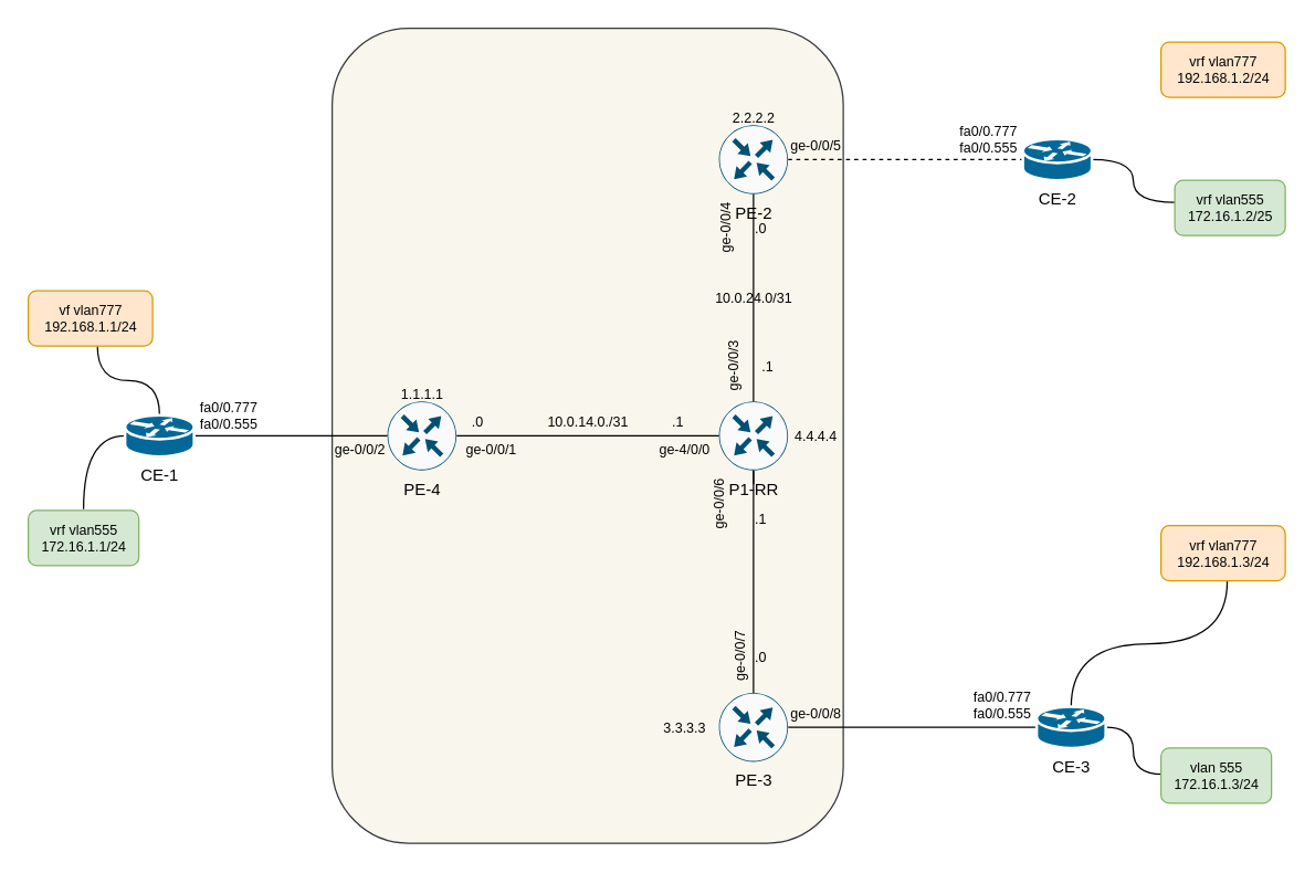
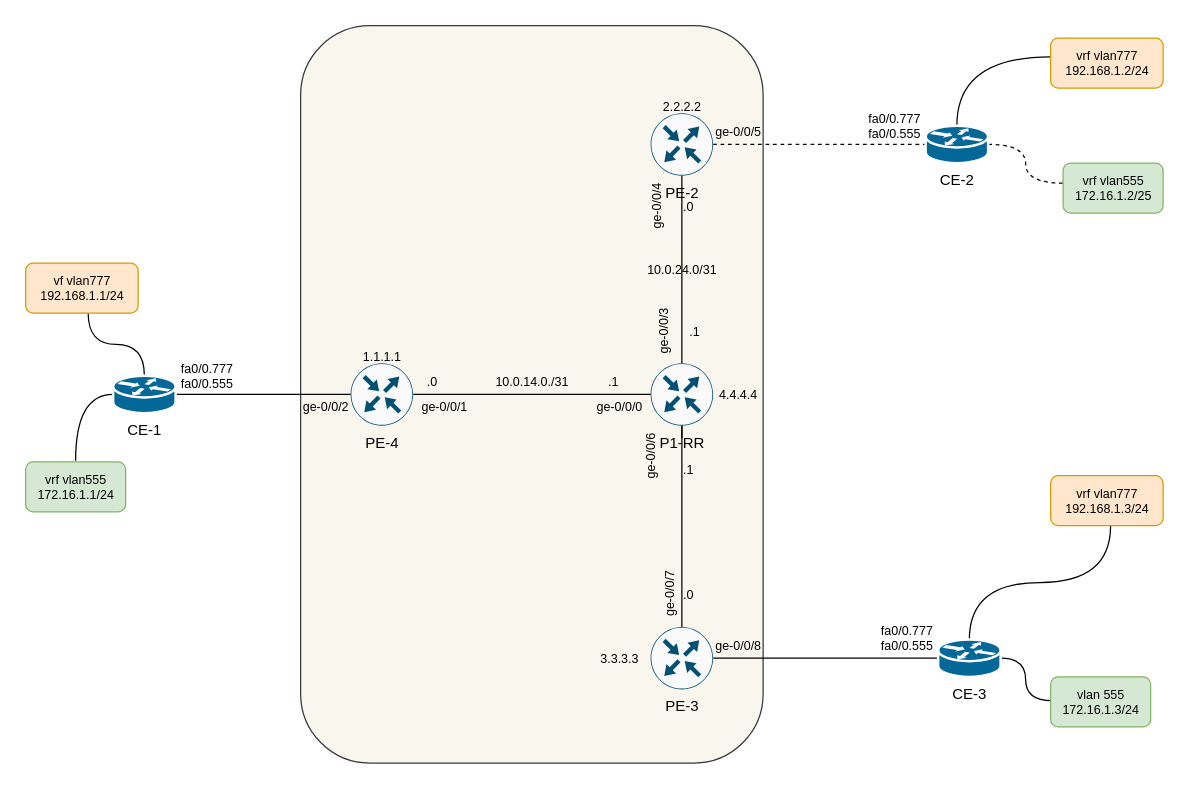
  <mxCell id="0" />
  <mxCell id="1" parent="0" />
  <mxCell id="2" value="" style="rounded=1;whiteSpace=wrap;html=1;fontSize=10;fillColor=#f9f7ed;strokeColor=#36393d;" parent="1" vertex="1"><mxGeometry x="240" y="20" width="370" height="590" as="geometry" /></mxCell>
  <mxCell id="3" value="&lt;font style=&quot;font-size: 10px;&quot;&gt;ge-0/0/7&lt;/font&gt;" style="text;html=1;align=center;verticalAlign=middle;resizable=0;points=[];autosize=1;strokeColor=none;fillColor=none;rotation=-90;" parent="1" vertex="1"><mxGeometry x="505" y="460" width="60" height="30" as="geometry" /></mxCell>
  <mxCell id="4" style="edgeStyle=orthogonalEdgeStyle;rounded=0;orthogonalLoop=1;jettySize=auto;html=1;exitX=0.5;exitY=1;exitDx=0;exitDy=0;exitPerimeter=0;entryX=0.5;entryY=0;entryDx=0;entryDy=0;entryPerimeter=0;fontSize=10;endArrow=none;endFill=0;curved=1;" parent="1" source="5" target="10" edge="1"><mxGeometry relative="1" as="geometry" /></mxCell>
  <mxCell id="5" value="P1-RR" style="sketch=0;points=[[0.5,0,0],[1,0.5,0],[0.5,1,0],[0,0.5,0],[0.145,0.145,0],[0.856,0.145,0],[0.855,0.856,0],[0.145,0.855,0]];verticalLabelPosition=bottom;html=1;verticalAlign=top;aspect=fixed;align=center;pointerEvents=1;shape=mxgraph.cisco19.rect;prIcon=router;fillColor=#FAFAFA;strokeColor=#005073;" parent="1" vertex="1"><mxGeometry x="520" y="290" width="50" height="50" as="geometry" /></mxCell>
  <mxCell id="6" style="edgeStyle=orthogonalEdgeStyle;rounded=0;orthogonalLoop=1;jettySize=auto;html=1;exitX=1;exitY=0.5;exitDx=0;exitDy=0;exitPerimeter=0;entryX=0;entryY=0.5;entryDx=0;entryDy=0;entryPerimeter=0;fontSize=10;endArrow=none;endFill=0;curved=1;dashed=1;" parent="1" source="8" target="15" edge="1"><mxGeometry relative="1" as="geometry" /></mxCell>
  <mxCell id="7" style="edgeStyle=orthogonalEdgeStyle;rounded=0;orthogonalLoop=1;jettySize=auto;html=1;exitX=0.5;exitY=1;exitDx=0;exitDy=0;exitPerimeter=0;entryX=0.5;entryY=0;entryDx=0;entryDy=0;entryPerimeter=0;fontSize=10;endArrow=none;endFill=0;curved=1;" parent="1" source="8" target="5" edge="1"><mxGeometry relative="1" as="geometry" /></mxCell>
  <mxCell id="8" value="PE-2" style="sketch=0;points=[[0.5,0,0],[1,0.5,0],[0.5,1,0],[0,0.5,0],[0.145,0.145,0],[0.856,0.145,0],[0.855,0.856,0],[0.145,0.855,0]];verticalLabelPosition=bottom;html=1;verticalAlign=top;aspect=fixed;align=center;pointerEvents=1;shape=mxgraph.cisco19.rect;prIcon=router;fillColor=#FAFAFA;strokeColor=#005073;" parent="1" vertex="1"><mxGeometry x="520" y="90" width="50" height="50" as="geometry" /></mxCell>
  <mxCell id="9" style="edgeStyle=orthogonalEdgeStyle;rounded=0;orthogonalLoop=1;jettySize=auto;html=1;exitX=1;exitY=0.5;exitDx=0;exitDy=0;exitPerimeter=0;fontSize=10;endArrow=none;endFill=0;curved=1;" parent="1" source="10" target="22" edge="1"><mxGeometry relative="1" as="geometry" /></mxCell>
  <mxCell id="10" value="PE-3" style="sketch=0;points=[[0.5,0,0],[1,0.5,0],[0.5,1,0],[0,0.5,0],[0.145,0.145,0],[0.856,0.145,0],[0.855,0.856,0],[0.145,0.855,0]];verticalLabelPosition=bottom;html=1;verticalAlign=top;aspect=fixed;align=center;pointerEvents=1;shape=mxgraph.cisco19.rect;prIcon=router;fillColor=#FAFAFA;strokeColor=#005073;" parent="1" vertex="1"><mxGeometry x="520" y="501" width="50" height="50" as="geometry" /></mxCell>
  <mxCell id="11" style="edgeStyle=orthogonalEdgeStyle;rounded=0;orthogonalLoop=1;jettySize=auto;html=1;exitX=1;exitY=0.5;exitDx=0;exitDy=0;exitPerimeter=0;entryX=0;entryY=0.5;entryDx=0;entryDy=0;entryPerimeter=0;fontSize=10;endArrow=none;endFill=0;curved=1;" parent="1" source="12" target="5" edge="1"><mxGeometry relative="1" as="geometry" /></mxCell>
  <mxCell id="12" value="PE-4" style="sketch=0;points=[[0.5,0,0],[1,0.5,0],[0.5,1,0],[0,0.5,0],[0.145,0.145,0],[0.856,0.145,0],[0.855,0.856,0],[0.145,0.855,0]];verticalLabelPosition=bottom;html=1;verticalAlign=top;aspect=fixed;align=center;pointerEvents=1;shape=mxgraph.cisco19.rect;prIcon=router;fillColor=#FAFAFA;strokeColor=#005073;" parent="1" vertex="1"><mxGeometry x="280" y="290" width="50" height="50" as="geometry" /></mxCell>
- <mxCell id="13" style="edgeStyle=orthogonalEdgeStyle;rounded=0;orthogonalLoop=1;jettySize=auto;html=1;exitX=1;exitY=0.5;exitDx=0;exitDy=0;exitPerimeter=0;entryX=0;entryY=0.4;entryDx=0;entryDy=0;entryPerimeter=0;fontSize=10;endArrow=none;endFill=0;curved=1;" parent="1" source="15" target="47" edge="1"><mxGeometry relative="1" as="geometry" /></mxCell>
+ <mxCell id="13" style="edgeStyle=orthogonalEdgeStyle;rounded=0;orthogonalLoop=1;jettySize=auto;html=1;exitX=1;exitY=0.5;exitDx=0;exitDy=0;exitPerimeter=0;entryX=0;entryY=0.4;entryDx=0;entryDy=0;entryPerimeter=0;fontSize=10;endArrow=none;endFill=0;curved=1;dashed=1;" parent="1" source="15" target="47" edge="1"><mxGeometry relative="1" as="geometry" /></mxCell>
+ <mxCell id="14" style="edgeStyle=orthogonalEdgeStyle;rounded=0;orthogonalLoop=1;jettySize=auto;html=1;exitX=0.5;exitY=0;exitDx=0;exitDy=0;exitPerimeter=0;entryX=0;entryY=0.375;entryDx=0;entryDy=0;entryPerimeter=0;fontSize=10;endArrow=none;endFill=0;curved=1;" parent="1" source="15" target="42" edge="1"><mxGeometry relative="1" as="geometry" /></mxCell>
  <mxCell id="15" value="CE-2" style="shape=mxgraph.cisco.routers.router;sketch=0;html=1;pointerEvents=1;dashed=0;fillColor=#036897;strokeColor=#ffffff;strokeWidth=2;verticalLabelPosition=bottom;verticalAlign=top;align=center;outlineConnect=0;" parent="1" vertex="1"><mxGeometry x="740" y="100" width="50" height="30" as="geometry" /></mxCell>
  <mxCell id="16" style="edgeStyle=orthogonalEdgeStyle;rounded=0;orthogonalLoop=1;jettySize=auto;html=1;exitX=0.5;exitY=0;exitDx=0;exitDy=0;exitPerimeter=0;entryX=0.556;entryY=1;entryDx=0;entryDy=0;entryPerimeter=0;fontSize=10;endArrow=none;endFill=0;curved=1;" parent="1" source="19" target="44" edge="1"><mxGeometry relative="1" as="geometry" /></mxCell>
  <mxCell id="17" style="edgeStyle=orthogonalEdgeStyle;rounded=0;orthogonalLoop=1;jettySize=auto;html=1;exitX=0;exitY=0.5;exitDx=0;exitDy=0;exitPerimeter=0;entryX=0.5;entryY=-0.025;entryDx=0;entryDy=0;entryPerimeter=0;fontSize=10;endArrow=none;endFill=0;curved=1;" parent="1" source="19" target="45" edge="1"><mxGeometry relative="1" as="geometry" /></mxCell>
  <mxCell id="18" style="edgeStyle=orthogonalEdgeStyle;rounded=0;orthogonalLoop=1;jettySize=auto;html=1;exitX=1;exitY=0.5;exitDx=0;exitDy=0;exitPerimeter=0;entryX=0;entryY=0.5;entryDx=0;entryDy=0;entryPerimeter=0;fontSize=10;endArrow=none;endFill=0;curved=1;" parent="1" source="19" target="12" edge="1"><mxGeometry relative="1" as="geometry" /></mxCell>
  <mxCell id="19" value="CE-1" style="shape=mxgraph.cisco.routers.router;sketch=0;html=1;pointerEvents=1;dashed=0;fillColor=#036897;strokeColor=#ffffff;strokeWidth=2;verticalLabelPosition=bottom;verticalAlign=top;align=center;outlineConnect=0;" parent="1" vertex="1"><mxGeometry x="90" y="300" width="50" height="30" as="geometry" /></mxCell>
  <mxCell id="20" style="edgeStyle=orthogonalEdgeStyle;rounded=0;orthogonalLoop=1;jettySize=auto;html=1;exitX=1;exitY=0.5;exitDx=0;exitDy=0;exitPerimeter=0;entryX=0.013;entryY=0.475;entryDx=0;entryDy=0;entryPerimeter=0;fontSize=10;endArrow=none;endFill=0;curved=1;" parent="1" source="22" target="46" edge="1"><mxGeometry relative="1" as="geometry" /></mxCell>
  <mxCell id="21" style="edgeStyle=orthogonalEdgeStyle;rounded=0;orthogonalLoop=1;jettySize=auto;html=1;exitX=0.5;exitY=0;exitDx=0;exitDy=0;exitPerimeter=0;entryX=0.533;entryY=1;entryDx=0;entryDy=0;entryPerimeter=0;fontSize=10;endArrow=none;endFill=0;curved=1;" parent="1" source="22" target="43" edge="1"><mxGeometry relative="1" as="geometry" /></mxCell>
  <mxCell id="22" value="CE-3" style="shape=mxgraph.cisco.routers.router;sketch=0;html=1;pointerEvents=1;dashed=0;fillColor=#036897;strokeColor=#ffffff;strokeWidth=2;verticalLabelPosition=bottom;verticalAlign=top;align=center;outlineConnect=0;" parent="1" vertex="1"><mxGeometry x="750" y="511" width="50" height="30" as="geometry" /></mxCell>
  <mxCell id="23" value="&lt;font style=&quot;font-size: 10px;&quot;&gt;ge-0/0/3&lt;/font&gt;" style="text;html=1;align=center;verticalAlign=middle;resizable=0;points=[];autosize=1;strokeColor=none;fillColor=none;rotation=-90;" parent="1" vertex="1"><mxGeometry x="500" y="250" width="60" height="30" as="geometry" /></mxCell>
  <mxCell id="24" value="&lt;font style=&quot;font-size: 10px;&quot;&gt;ge-0/0/4&lt;br&gt;&lt;/font&gt;" style="text;html=1;align=center;verticalAlign=middle;resizable=0;points=[];autosize=1;strokeColor=none;fillColor=none;rotation=-90;" parent="1" vertex="1"><mxGeometry x="495" y="150" width="60" height="30" as="geometry" /></mxCell>
- <mxCell id="25" value="&lt;font style=&quot;font-size: 10px;&quot;&gt;ge-4/0/0&lt;/font&gt;" style="text;html=1;align=center;verticalAlign=middle;resizable=0;points=[];autosize=1;strokeColor=none;fillColor=none;" parent="1" vertex="1"><mxGeometry x="465" y="310" width="60" height="30" as="geometry" /></mxCell>
+ <mxCell id="25" value="&lt;font style=&quot;font-size: 10px;&quot;&gt;ge-0/0/0&lt;/font&gt;" style="text;html=1;align=center;verticalAlign=middle;resizable=0;points=[];autosize=1;strokeColor=none;fillColor=none;" parent="1" vertex="1"><mxGeometry x="465" y="310" width="60" height="30" as="geometry" /></mxCell>
  <mxCell id="26" value="&lt;font style=&quot;font-size: 10px;&quot;&gt;ge-0/0/1&lt;/font&gt;" style="text;html=1;align=center;verticalAlign=middle;resizable=0;points=[];autosize=1;strokeColor=none;fillColor=none;" parent="1" vertex="1"><mxGeometry x="325" y="310" width="60" height="30" as="geometry" /></mxCell>
  <mxCell id="27" value="&lt;font style=&quot;font-size: 10px;&quot;&gt;ge-0/0/2&lt;/font&gt;" style="text;html=1;align=center;verticalAlign=middle;resizable=0;points=[];autosize=1;strokeColor=none;fillColor=none;" parent="1" vertex="1"><mxGeometry x="230" y="310" width="60" height="30" as="geometry" /></mxCell>
  <mxCell id="28" value="&lt;font style=&quot;font-size: 10px;&quot;&gt;ge-0/0/5&lt;/font&gt;" style="text;html=1;align=center;verticalAlign=middle;resizable=0;points=[];autosize=1;strokeColor=none;fillColor=none;" parent="1" vertex="1"><mxGeometry x="560" y="90" width="60" height="30" as="geometry" /></mxCell>
  <mxCell id="29" value="&lt;font style=&quot;font-size: 10px;&quot;&gt;ge-0/0/8&lt;/font&gt;" style="text;html=1;align=center;verticalAlign=middle;resizable=0;points=[];autosize=1;strokeColor=none;fillColor=none;" parent="1" vertex="1"><mxGeometry x="560" y="501" width="60" height="30" as="geometry" /></mxCell>
  <mxCell id="30" value="" style="rounded=0;orthogonalLoop=1;jettySize=auto;html=1;exitX=0.5;exitY=1;exitDx=0;exitDy=0;exitPerimeter=0;entryX=0.5;entryY=0;entryDx=0;entryDy=0;entryPerimeter=0;endArrow=none;endFill=0;curved=1;" parent="1" source="5" edge="1"><mxGeometry relative="1" as="geometry"><mxPoint x="545" y="340" as="sourcePoint" /><mxPoint x="545" y="350" as="targetPoint" /></mxGeometry></mxCell>
  <mxCell id="31" value="1.1.1.1" style="text;html=1;align=center;verticalAlign=middle;resizable=0;points=[];autosize=1;strokeColor=none;fillColor=none;fontSize=10;" parent="1" vertex="1"><mxGeometry x="280" y="270" width="50" height="30" as="geometry" /></mxCell>
  <mxCell id="32" value="2.2.2.2" style="text;html=1;align=center;verticalAlign=middle;resizable=0;points=[];autosize=1;strokeColor=none;fillColor=none;fontSize=10;" parent="1" vertex="1"><mxGeometry x="520" y="70" width="50" height="30" as="geometry" /></mxCell>
  <mxCell id="33" value="3.3.3.3" style="text;html=1;align=center;verticalAlign=middle;resizable=0;points=[];autosize=1;strokeColor=none;fillColor=none;fontSize=10;" parent="1" vertex="1"><mxGeometry x="470" y="511" width="50" height="30" as="geometry" /></mxCell>
  <mxCell id="34" value="4.4.4.4" style="text;html=1;align=center;verticalAlign=middle;resizable=0;points=[];autosize=1;strokeColor=none;fillColor=none;fontSize=10;" parent="1" vertex="1"><mxGeometry x="565" y="300" width="50" height="30" as="geometry" /></mxCell>
  <mxCell id="35" value="10.0.14.0./31" style="text;html=1;align=center;verticalAlign=middle;resizable=0;points=[];autosize=1;strokeColor=none;fillColor=none;fontSize=10;" parent="1" vertex="1"><mxGeometry x="385" y="290" width="80" height="30" as="geometry" /></mxCell>
  <mxCell id="36" value=".0" style="text;html=1;align=center;verticalAlign=middle;resizable=0;points=[];autosize=1;strokeColor=none;fillColor=none;fontSize=10;" parent="1" vertex="1"><mxGeometry x="330" y="290" width="30" height="30" as="geometry" /></mxCell>
  <mxCell id="37" value=".0" style="text;html=1;align=center;verticalAlign=middle;resizable=0;points=[];autosize=1;strokeColor=none;fillColor=none;fontSize=10;" parent="1" vertex="1"><mxGeometry x="535" y="150" width="30" height="30" as="geometry" /></mxCell>
  <mxCell id="38" value=".0" style="text;html=1;align=center;verticalAlign=middle;resizable=0;points=[];autosize=1;strokeColor=none;fillColor=none;fontSize=10;" parent="1" vertex="1"><mxGeometry x="535" y="460" width="30" height="30" as="geometry" /></mxCell>
  <mxCell id="39" value=".1" style="text;html=1;align=center;verticalAlign=middle;resizable=0;points=[];autosize=1;strokeColor=none;fillColor=none;fontSize=10;" parent="1" vertex="1"><mxGeometry x="535" y="360" width="30" height="30" as="geometry" /></mxCell>
  <mxCell id="40" value=".1" style="text;html=1;align=center;verticalAlign=middle;resizable=0;points=[];autosize=1;strokeColor=none;fillColor=none;fontSize=10;" parent="1" vertex="1"><mxGeometry x="475" y="290" width="30" height="30" as="geometry" /></mxCell>
  <mxCell id="41" value=".1" style="text;html=1;align=center;verticalAlign=middle;resizable=0;points=[];autosize=1;strokeColor=none;fillColor=none;fontSize=10;" parent="1" vertex="1"><mxGeometry x="540" y="250" width="30" height="30" as="geometry" /></mxCell>
  <mxCell id="42" value="vrf vlan777&lt;br&gt;192.168.1.2/24" style="text;html=1;align=center;verticalAlign=middle;resizable=0;points=[];autosize=1;strokeColor=#d79b00;fillColor=#ffe6cc;fontSize=10;rounded=1;" parent="1" vertex="1"><mxGeometry x="840" y="30" width="90" height="40" as="geometry" /></mxCell>
  <mxCell id="43" value="vrf vlan777&lt;br&gt;192.168.1.3/24" style="text;html=1;align=center;verticalAlign=middle;resizable=0;points=[];autosize=1;strokeColor=#d79b00;fillColor=#ffe6cc;fontSize=10;rounded=1;" parent="1" vertex="1"><mxGeometry x="840" y="380" width="90" height="40" as="geometry" /></mxCell>
  <mxCell id="44" value="vf vlan777&lt;br&gt;192.168.1.1/24" style="text;html=1;align=center;verticalAlign=middle;resizable=0;points=[];autosize=1;strokeColor=#d79b00;fillColor=#ffe6cc;fontSize=10;rounded=1;" parent="1" vertex="1"><mxGeometry x="20" y="210" width="90" height="40" as="geometry" /></mxCell>
  <mxCell id="45" value="vrf vlan555&lt;br&gt;172.16.1.1/24" style="text;html=1;align=center;verticalAlign=middle;resizable=0;points=[];autosize=1;strokeColor=#82b366;fillColor=#d5e8d4;fontSize=10;rounded=1;" parent="1" vertex="1"><mxGeometry x="20" y="369" width="80" height="40" as="geometry" /></mxCell>
  <mxCell id="46" value="vlan 555&lt;br&gt;172.16.1.3/24" style="text;html=1;align=center;verticalAlign=middle;resizable=0;points=[];autosize=1;strokeColor=#82b366;fillColor=#d5e8d4;fontSize=10;rounded=1;" parent="1" vertex="1"><mxGeometry x="840" y="541" width="80" height="40" as="geometry" /></mxCell>
  <mxCell id="47" value="vrf vlan555&lt;br&gt;172.16.1.2/25" style="text;html=1;align=center;verticalAlign=middle;resizable=0;points=[];autosize=1;strokeColor=#82b366;fillColor=#d5e8d4;fontSize=10;rounded=1;" parent="1" vertex="1"><mxGeometry x="850" y="130" width="80" height="40" as="geometry" /></mxCell>
  <mxCell id="48" value="&lt;font style=&quot;font-size: 10px;&quot;&gt;ge-0/0/6&lt;/font&gt;" style="text;html=1;align=center;verticalAlign=middle;resizable=0;points=[];autosize=1;strokeColor=none;fillColor=none;rotation=-90;" parent="1" vertex="1"><mxGeometry x="490" y="350" width="60" height="30" as="geometry" /></mxCell>
  <mxCell id="49" value="10.0.24.0/31" style="text;html=1;align=center;verticalAlign=middle;resizable=0;points=[];autosize=1;strokeColor=none;fillColor=none;fontSize=10;" parent="1" vertex="1"><mxGeometry x="505" y="200" width="80" height="30" as="geometry" /></mxCell>
  <mxCell id="50" value="fa0/0.777&lt;br&gt;fa0/0.555" style="text;html=1;align=center;verticalAlign=middle;resizable=0;points=[];autosize=1;strokeColor=none;fillColor=none;fontSize=10;" parent="1" vertex="1"><mxGeometry x="130" y="280" width="70" height="40" as="geometry" /></mxCell>
  <mxCell id="51" value="fa0/0.777&lt;br&gt;fa0/0.555" style="text;html=1;align=center;verticalAlign=middle;resizable=0;points=[];autosize=1;strokeColor=none;fillColor=none;fontSize=10;" parent="1" vertex="1"><mxGeometry x="680" y="80" width="70" height="40" as="geometry" /></mxCell>
  <mxCell id="52" value="fa0/0.777&lt;br&gt;fa0/0.555" style="text;html=1;align=center;verticalAlign=middle;resizable=0;points=[];autosize=1;strokeColor=none;fillColor=none;fontSize=10;" parent="1" vertex="1"><mxGeometry x="690" y="490" width="70" height="40" as="geometry" /></mxCell>
